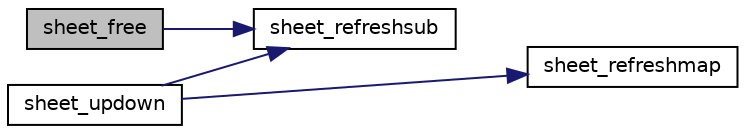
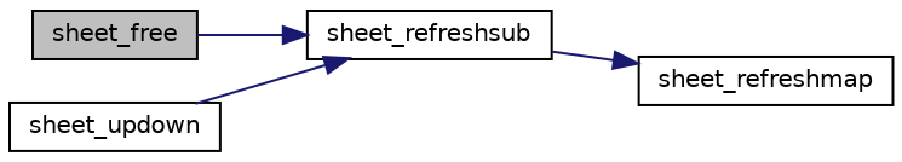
  digraph {
    rankdir=LR
    node [color=black fillcolor=white fontname=Helvetica fontsize=10 shape=record style=filled]
    edge [color=midnightblue fontname=Helvetica fontsize=10 labelfontname=Helvetica labelfontsize=10 style=solid]
    n1 [fillcolor=grey75 fontcolor=black height=0.2 label=sheet_free width=0.4]
    n2 [height=0.2 label=sheet_refreshsub width=0.4]
    n3 [height=0.2 label=sheet_updown width=0.4]
    n4 [height=0.2 label=sheet_refreshmap width=0.4]
    n1 -> n2
    n3 -> n2
-   n3 -> n4
+   n2 -> n4
  }
